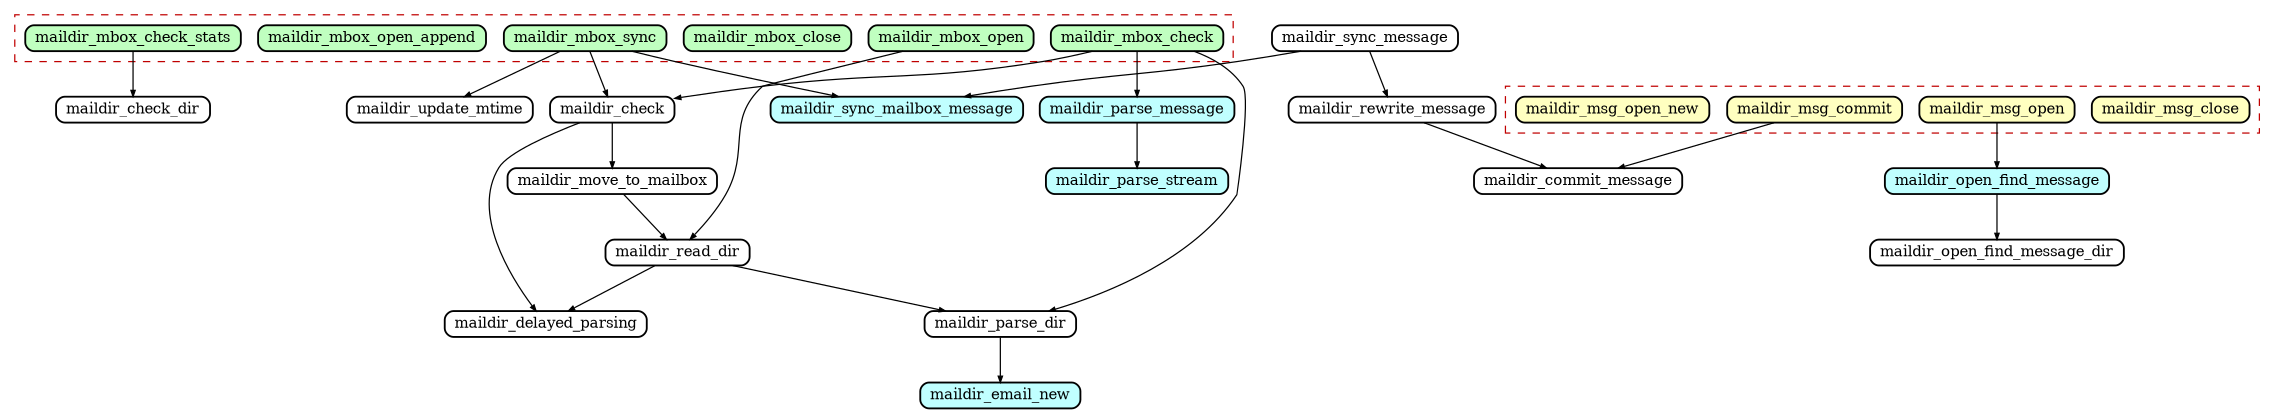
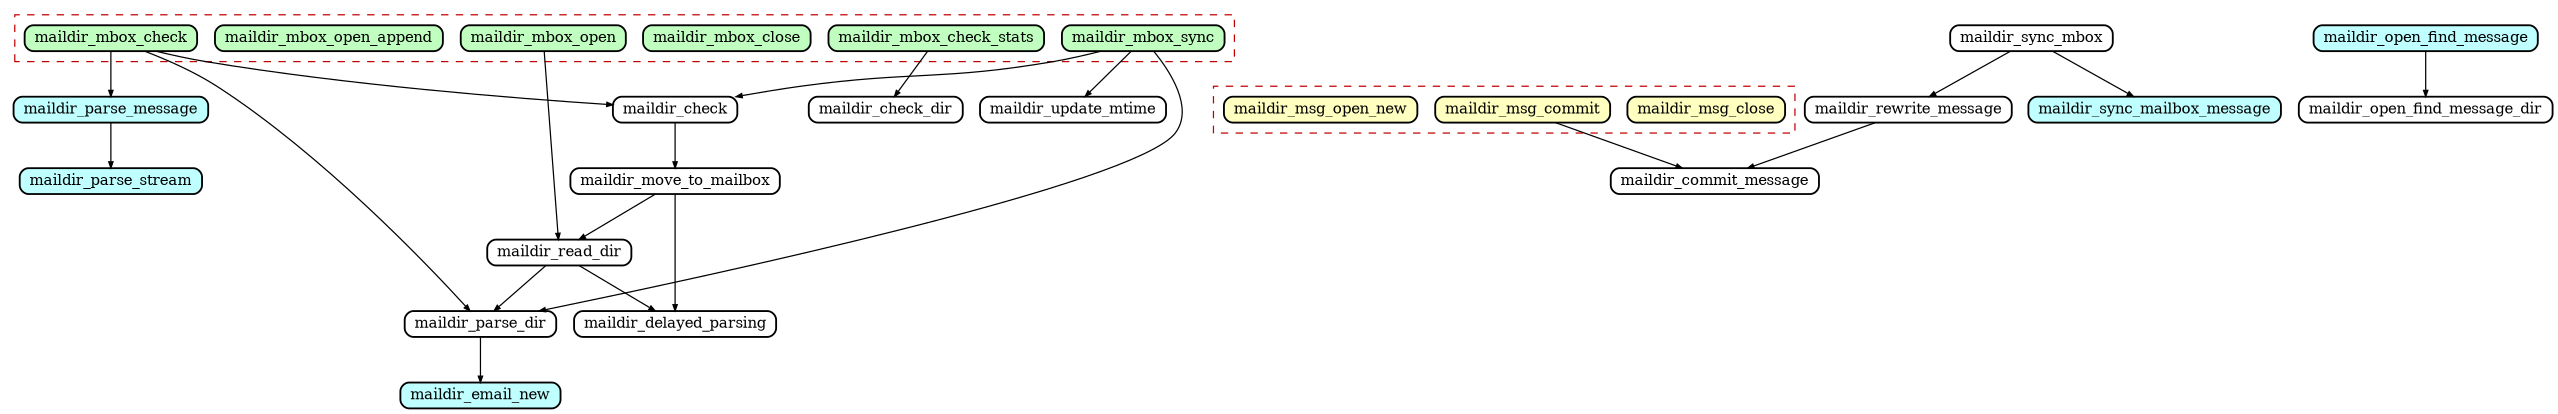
  digraph {
    compound=true
    nodesep=0.2
    rankdir=TB
    ranksep=0.5
    node [color=black fillcolor="#ffffff" fontsize=12 penwidth=1.5 shape=Mrecord style=filled]
    edge [arrowsize=0.5 penwidth=1.0]
    maildir_mbox_check [fillcolor="#c0ffc0" height=0.2]
    maildir_mbox_check_stats [fillcolor="#c0ffc0" height=0.2]
    maildir_mbox_close [fillcolor="#c0ffc0" height=0.2]
    maildir_mbox_open [fillcolor="#c0ffc0" height=0.2]
    maildir_mbox_open_append [fillcolor="#c0ffc0" height=0.2]
    maildir_mbox_sync [fillcolor="#c0ffc0" height=0.2]
    maildir_msg_close [fillcolor="#ffffc0" height=0.2]
    maildir_msg_commit [fillcolor="#ffffc0" height=0.2]
-   maildir_msg_open [fillcolor="#ffffc0" height=0.2]
    maildir_msg_open_new [fillcolor="#ffffc0" height=0.2]
    maildir_check [height=0.2]
    maildir_parse_message [fillcolor="#c0ffff" height=0.2]
    maildir_parse_dir [height=0.2]
    maildir_check_dir [height=0.2]
    maildir_read_dir [height=0.2]
    maildir_sync_mailbox_message [fillcolor="#c0ffff" height=0.2]
    maildir_update_mtime [height=0.2]
    maildir_commit_message [height=0.2]
    maildir_open_find_message [fillcolor="#c0ffff" height=0.2]
    maildir_delayed_parsing [height=0.2]
    maildir_move_to_mailbox [height=0.2]
    maildir_open_find_message_dir [height=0.2]
    maildir_email_new [fillcolor="#c0ffff" height=0.2]
    maildir_parse_stream [fillcolor="#c0ffff" height=0.2]
-   maildir_sync_message [height=0.2]
+   maildir_sync_message [height=0.2 label=maildir_sync_mbox]
    maildir_rewrite_message [height=0.2]
    subgraph cluster_1 {
      color="#c00000"
      fillcolor=white
      fontcolor=black
      style=dashed
      maildir_mbox_check
      maildir_mbox_check_stats
      maildir_mbox_close
      maildir_mbox_open
      maildir_mbox_open_append
      maildir_mbox_sync
    }
    subgraph cluster_2 {
      color="#c00000"
      fillcolor=white
      fontcolor=black
      style=dashed
      maildir_msg_close
      maildir_msg_commit
-     maildir_msg_open
      maildir_msg_open_new
    }
    maildir_mbox_check -> maildir_check
    maildir_mbox_check -> maildir_parse_message
    maildir_mbox_check -> maildir_parse_dir
    maildir_mbox_check_stats -> maildir_check_dir
    maildir_mbox_open -> maildir_read_dir
    maildir_mbox_sync -> maildir_check
-   maildir_mbox_sync -> maildir_sync_mailbox_message
+   maildir_mbox_sync -> maildir_parse_dir
    maildir_mbox_sync -> maildir_update_mtime
    maildir_msg_commit -> maildir_commit_message
-   maildir_msg_open -> maildir_open_find_message
-   maildir_check -> maildir_delayed_parsing
+   maildir_move_to_mailbox -> maildir_delayed_parsing
    maildir_check -> maildir_move_to_mailbox
    maildir_parse_message -> maildir_parse_stream
    maildir_parse_dir -> maildir_email_new
    maildir_read_dir -> maildir_parse_dir
    maildir_read_dir -> maildir_delayed_parsing
    maildir_open_find_message -> maildir_open_find_message_dir
    maildir_move_to_mailbox -> maildir_read_dir
    maildir_sync_message -> maildir_sync_mailbox_message
    maildir_sync_message -> maildir_rewrite_message
    maildir_rewrite_message -> maildir_commit_message
  }
